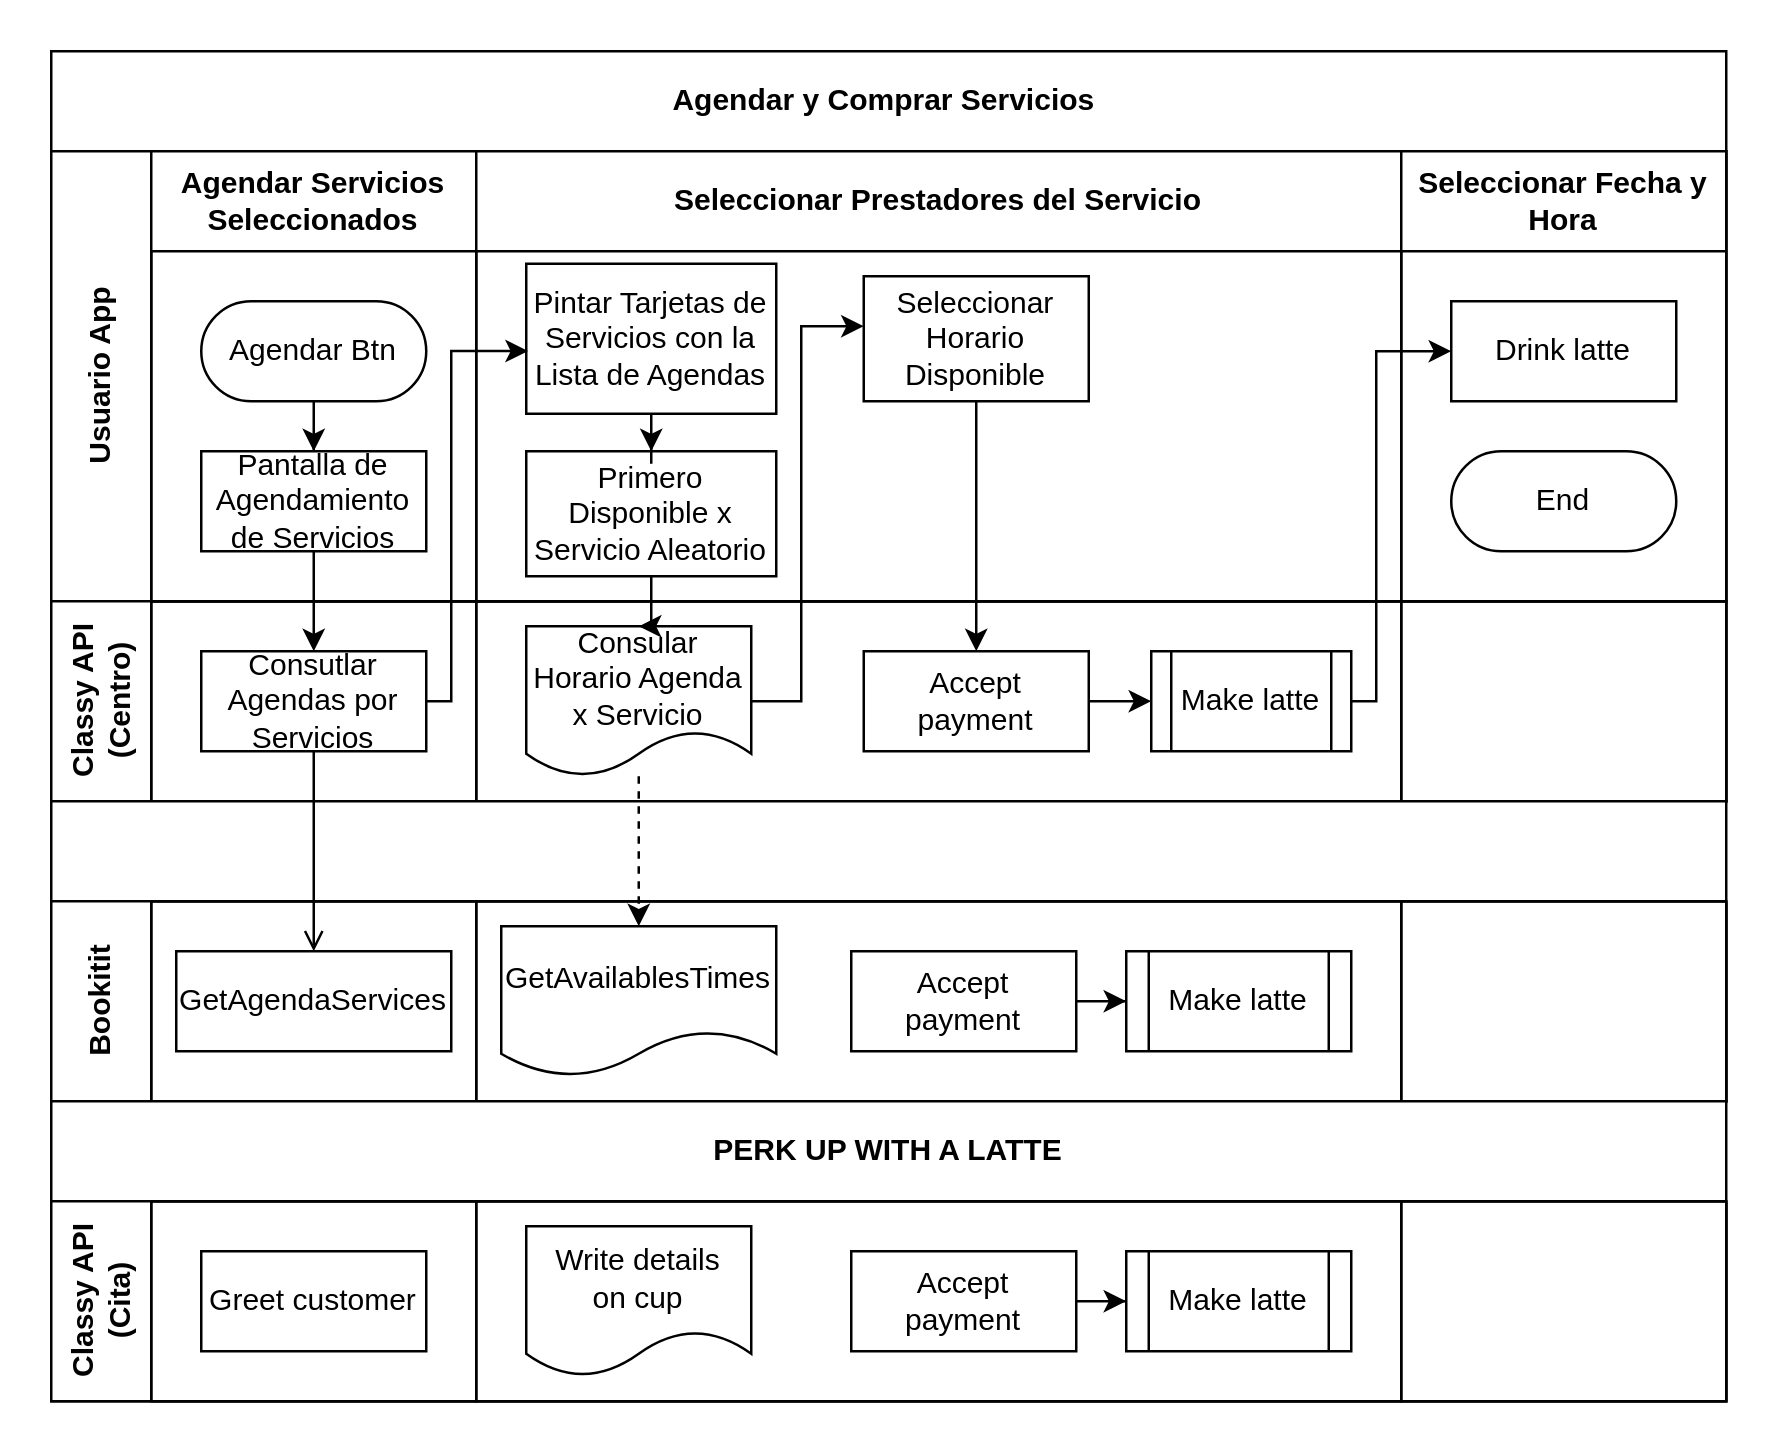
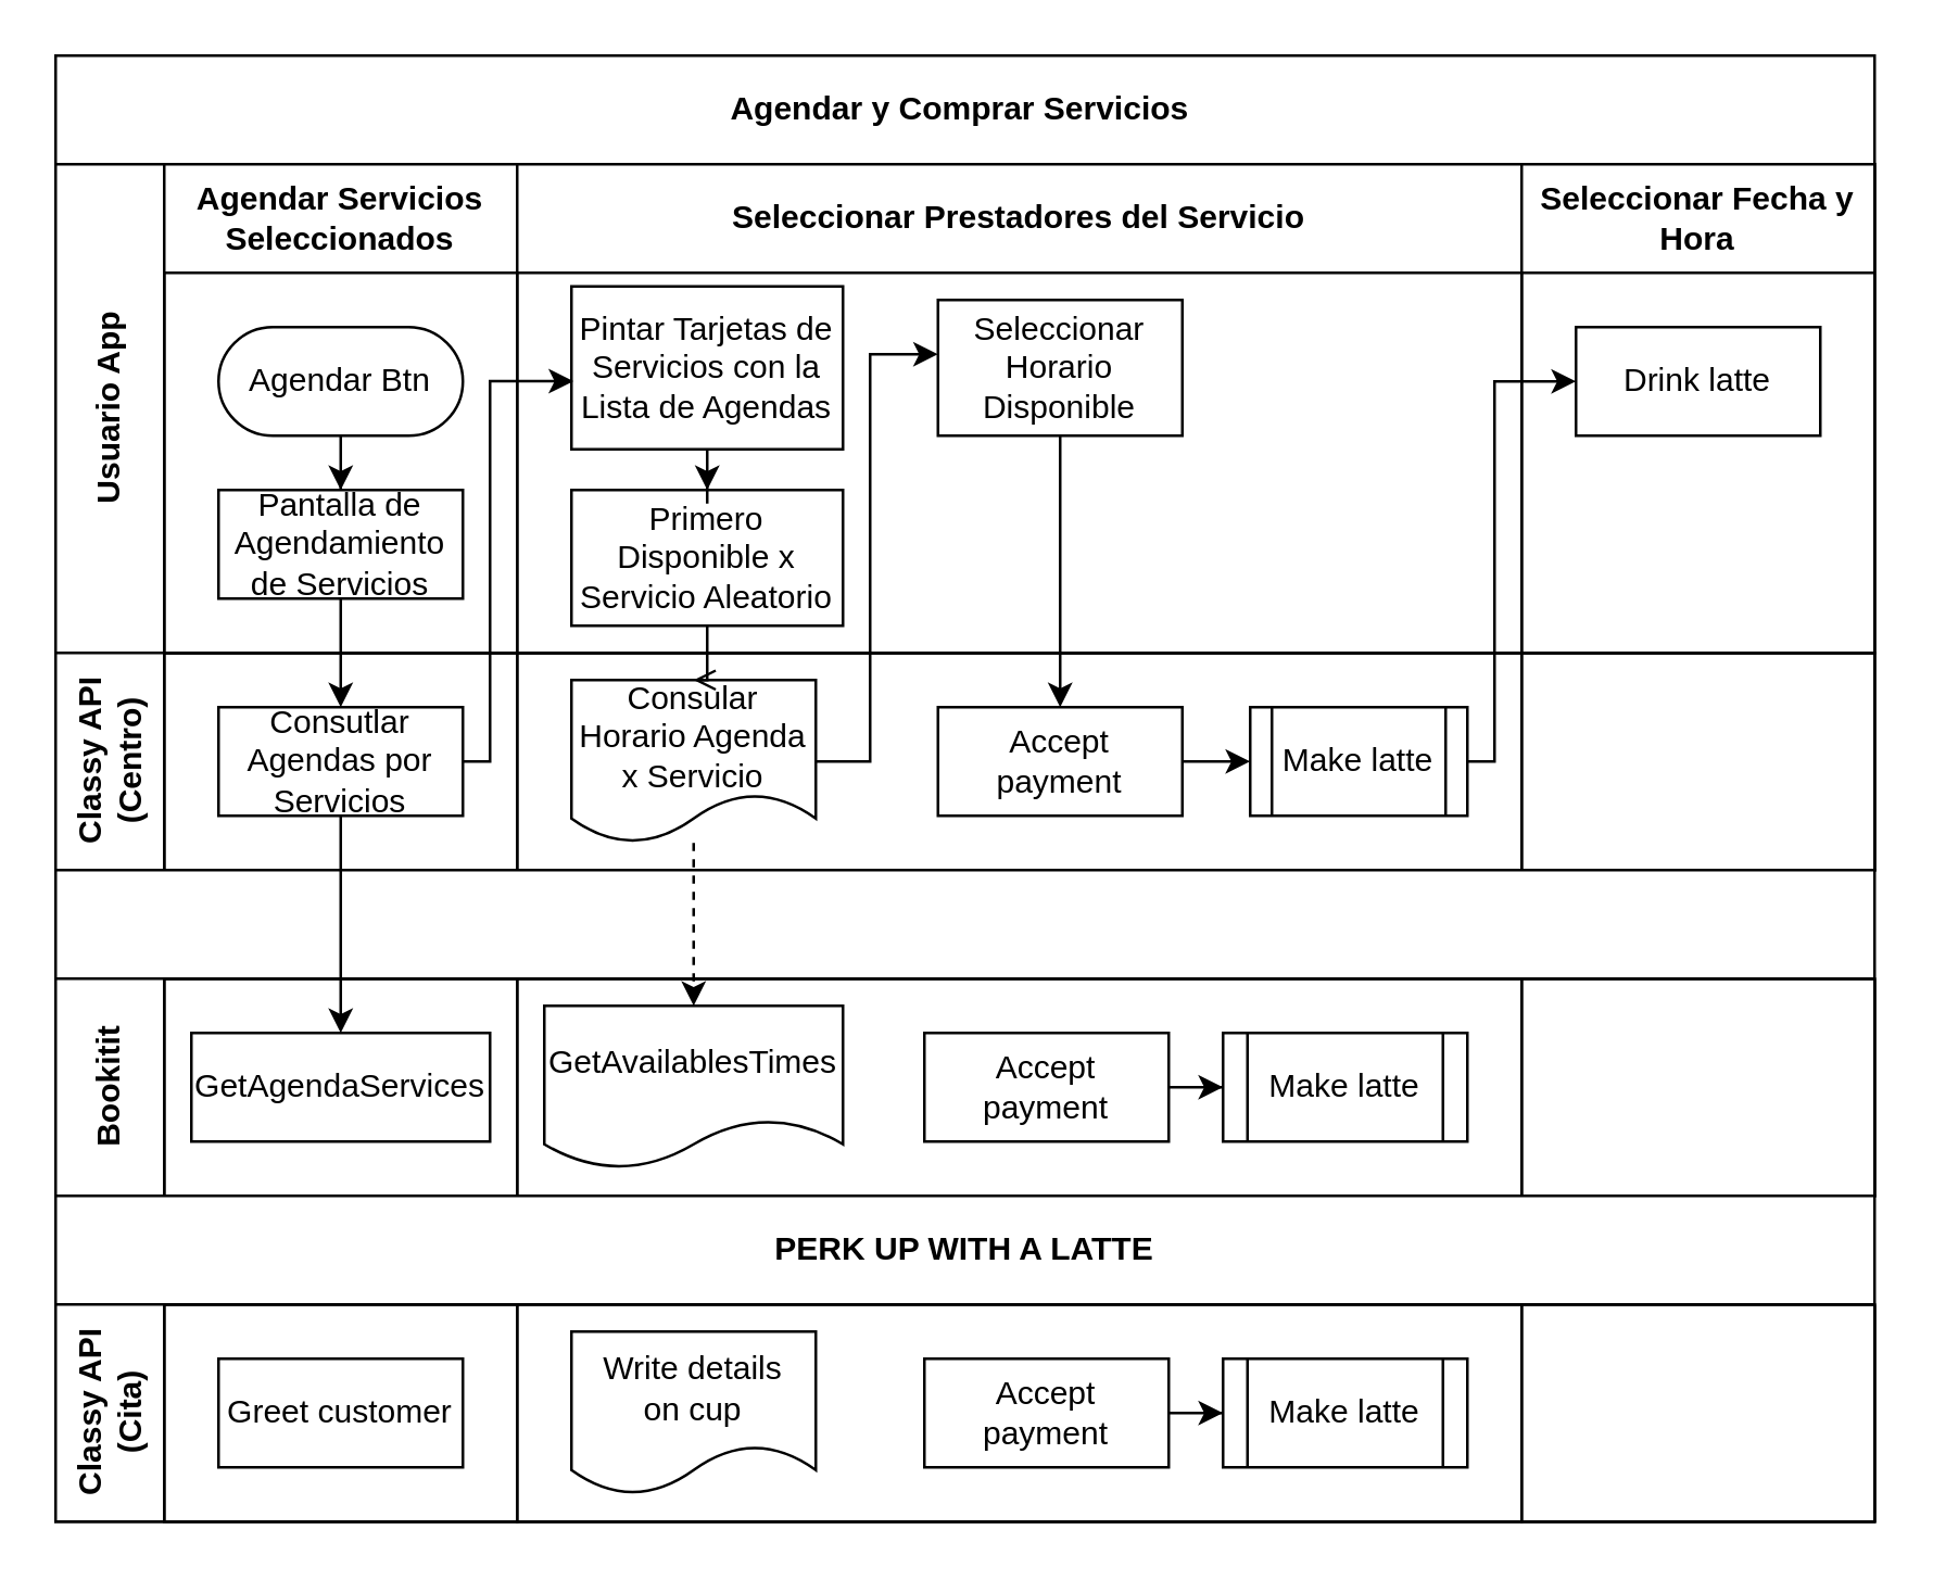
  <mxCell id="0" />
  <mxCell id="1" parent="0" />
  <mxCell id="2" value="Agendar y Comprar Servicios&amp;nbsp;" style="shape=table;childLayout=tableLayout;rowLines=0;columnLines=0;startSize=40;html=1;whiteSpace=wrap;collapsible=0;recursiveResize=0;expand=0;fontStyle=1" parent="1" vertex="1"><mxGeometry x="20" y="20" width="670" height="300" as="geometry" /></mxCell>
  <mxCell id="3" value="" style="edgeStyle=orthogonalEdgeStyle;rounded=0;orthogonalLoop=1;jettySize=auto;html=1;" parent="2" source="8" target="19" edge="1"><mxGeometry relative="1" as="geometry" /></mxCell>
  <mxCell id="4" value="Usuario App" style="swimlane;horizontal=0;points=[[0,0.5],[1,0.5]];portConstraint=eastwest;startSize=40;html=1;whiteSpace=wrap;collapsible=0;recursiveResize=0;expand=0;" parent="2" vertex="1"><mxGeometry y="40" width="670" height="180" as="geometry" /></mxCell>
  <mxCell id="5" value="Agendar Servicios Seleccionados" style="swimlane;connectable=0;startSize=40;html=1;whiteSpace=wrap;collapsible=0;recursiveResize=0;expand=0;" parent="4" vertex="1"><mxGeometry x="40" width="130" height="180" as="geometry" /></mxCell>
  <mxCell id="6" style="edgeStyle=orthogonalEdgeStyle;rounded=0;orthogonalLoop=1;jettySize=auto;html=1;" parent="5" source="7" target="8" edge="1"><mxGeometry relative="1" as="geometry" /></mxCell>
  <mxCell id="7" value="Agendar Btn" style="rounded=1;whiteSpace=wrap;html=1;arcSize=50;" parent="5" vertex="1"><mxGeometry x="20" y="60" width="90" height="40" as="geometry" /></mxCell>
  <mxCell id="8" value="Pantalla de Agendamiento de Servicios" style="rounded=0;whiteSpace=wrap;html=1;" parent="5" vertex="1"><mxGeometry x="20" y="120" width="90" height="40" as="geometry" /></mxCell>
  <mxCell id="9" value="Seleccionar Prestadores del Servicio" style="swimlane;connectable=0;startSize=40;html=1;whiteSpace=wrap;collapsible=0;recursiveResize=0;expand=0;" parent="4" vertex="1"><mxGeometry x="170" width="370" height="180" as="geometry" /></mxCell>
  <mxCell id="10" value="Primero Disponible x Servicio Aleatorio" style="rounded=0;whiteSpace=wrap;html=1;" parent="9" vertex="1"><mxGeometry x="20" y="120" width="100" height="50" as="geometry" /></mxCell>
  <mxCell id="11" value="Seleccionar Horario Disponible" style="rounded=0;whiteSpace=wrap;html=1;" parent="9" vertex="1"><mxGeometry x="155" y="50" width="90" height="50" as="geometry" /></mxCell>
  <mxCell id="12" style="edgeStyle=orthogonalEdgeStyle;rounded=0;orthogonalLoop=1;jettySize=auto;html=1;" edge="1" parent="9" source="13" target="10"><mxGeometry relative="1" as="geometry" /></mxCell>
  <mxCell id="13" value="Pintar Tarjetas de Servicios con la Lista de Agendas" style="rounded=0;whiteSpace=wrap;html=1;" vertex="1" parent="9"><mxGeometry x="20" y="45" width="100" height="60" as="geometry" /></mxCell>
  <mxCell id="14" value="Seleccionar Fecha y Hora" style="swimlane;connectable=0;startSize=40;html=1;whiteSpace=wrap;collapsible=0;recursiveResize=0;expand=0;" parent="4" vertex="1"><mxGeometry x="540" width="130" height="180" as="geometry" /></mxCell>
  <mxCell id="15" value="Drink latte" style="rounded=0;whiteSpace=wrap;html=1;" parent="14" vertex="1"><mxGeometry x="20" y="60" width="90" height="40" as="geometry" /></mxCell>
- <mxCell id="16" value="End" style="rounded=1;whiteSpace=wrap;html=1;arcSize=50;" parent="14" vertex="1"><mxGeometry x="20" y="120" width="90" height="40" as="geometry" /></mxCell>
  <mxCell id="17" value="Classy API (Centro)" style="swimlane;horizontal=0;points=[[0,0.5],[1,0.5]];portConstraint=eastwest;startSize=40;html=1;whiteSpace=wrap;collapsible=0;recursiveResize=0;expand=0;" parent="2" vertex="1"><mxGeometry y="220" width="670" height="80" as="geometry" /></mxCell>
  <mxCell id="18" value="" style="swimlane;connectable=0;startSize=0;html=1;whiteSpace=wrap;collapsible=0;recursiveResize=0;expand=0;" parent="17" vertex="1"><mxGeometry x="40" width="130" height="80" as="geometry" /></mxCell>
  <mxCell id="19" value="Consutlar Agendas por Servicios" style="rounded=0;whiteSpace=wrap;html=1;" parent="18" vertex="1"><mxGeometry x="20" y="20" width="90" height="40" as="geometry" /></mxCell>
  <mxCell id="20" value="" style="swimlane;connectable=0;startSize=0;html=1;whiteSpace=wrap;collapsible=0;recursiveResize=0;expand=0;" parent="17" vertex="1"><mxGeometry x="170" width="370" height="80" as="geometry" /></mxCell>
  <mxCell id="21" value="" style="edgeStyle=orthogonalEdgeStyle;rounded=0;orthogonalLoop=1;jettySize=auto;html=1;" parent="20" source="22" target="24" edge="1"><mxGeometry relative="1" as="geometry" /></mxCell>
  <mxCell id="22" value="Accept&lt;br&gt;payment" style="rounded=0;whiteSpace=wrap;html=1;" parent="20" vertex="1"><mxGeometry x="155" y="20" width="90" height="40" as="geometry" /></mxCell>
  <mxCell id="23" value="Consular Horario Agenda x Servicio" style="shape=document;whiteSpace=wrap;html=1;boundedLbl=1;" parent="20" vertex="1"><mxGeometry x="20" y="10" width="90" height="60" as="geometry" /></mxCell>
  <mxCell id="24" value="Make latte" style="shape=process;whiteSpace=wrap;html=1;backgroundOutline=1;" parent="20" vertex="1"><mxGeometry x="270" y="20" width="80" height="40" as="geometry" /></mxCell>
  <mxCell id="25" value="" style="swimlane;connectable=0;startSize=0;html=1;whiteSpace=wrap;collapsible=0;recursiveResize=0;expand=0;" parent="17" vertex="1"><mxGeometry x="540" width="130" height="80" as="geometry" /></mxCell>
  <mxCell id="26" value="" style="edgeStyle=orthogonalEdgeStyle;rounded=0;orthogonalLoop=1;jettySize=auto;html=1;entryX=0.007;entryY=0.582;entryDx=0;entryDy=0;entryPerimeter=0;" parent="2" source="19" target="13" edge="1"><mxGeometry relative="1" as="geometry"><Array as="points"><mxPoint x="160" y="260" /><mxPoint x="160" y="120" /></Array></mxGeometry></mxCell>
- <mxCell id="27" value="" style="edgeStyle=orthogonalEdgeStyle;rounded=0;orthogonalLoop=1;jettySize=auto;html=1;" parent="2" source="10" target="23" edge="1"><mxGeometry relative="1" as="geometry" /></mxCell>
+ <mxCell id="27" value="" style="edgeStyle=orthogonalEdgeStyle;rounded=0;orthogonalLoop=1;jettySize=auto;html=1;endArrow=open;" parent="2" source="10" target="23" edge="1"><mxGeometry relative="1" as="geometry" /></mxCell>
  <mxCell id="28" value="" style="edgeStyle=orthogonalEdgeStyle;rounded=0;orthogonalLoop=1;jettySize=auto;html=1;" parent="2" source="23" target="11" edge="1"><mxGeometry relative="1" as="geometry"><Array as="points"><mxPoint x="300" y="260" /><mxPoint x="300" y="110" /></Array></mxGeometry></mxCell>
  <mxCell id="29" value="" style="edgeStyle=orthogonalEdgeStyle;rounded=0;orthogonalLoop=1;jettySize=auto;html=1;" parent="2" source="11" target="22" edge="1"><mxGeometry relative="1" as="geometry" /></mxCell>
  <mxCell id="30" style="edgeStyle=orthogonalEdgeStyle;rounded=0;orthogonalLoop=1;jettySize=auto;html=1;" parent="2" source="24" target="15" edge="1"><mxGeometry relative="1" as="geometry"><Array as="points"><mxPoint x="530" y="260" /><mxPoint x="530" y="120" /></Array></mxGeometry></mxCell>
  <mxCell id="31" value="" style="shape=table;childLayout=tableLayout;rowLines=0;columnLines=0;startSize=40;html=1;whiteSpace=wrap;collapsible=0;recursiveResize=0;expand=0;fontStyle=1" vertex="1" parent="1"><mxGeometry x="20" y="320" width="670" height="120" as="geometry" /></mxCell>
  <mxCell id="32" value="Bookitit" style="swimlane;horizontal=0;points=[[0,0.5],[1,0.5]];portConstraint=eastwest;startSize=40;html=1;whiteSpace=wrap;collapsible=0;recursiveResize=0;expand=0;" vertex="1" parent="31"><mxGeometry y="40" width="670" height="80" as="geometry" /></mxCell>
  <mxCell id="33" value="" style="swimlane;connectable=0;startSize=0;html=1;whiteSpace=wrap;collapsible=0;recursiveResize=0;expand=0;" vertex="1" parent="32"><mxGeometry x="40" width="130" height="80" as="geometry" /></mxCell>
  <mxCell id="34" value="GetAgendaServices" style="rounded=0;whiteSpace=wrap;html=1;" vertex="1" parent="33"><mxGeometry x="10" y="20" width="110" height="40" as="geometry" /></mxCell>
  <mxCell id="35" value="" style="swimlane;connectable=0;startSize=0;html=1;whiteSpace=wrap;collapsible=0;recursiveResize=0;expand=0;" vertex="1" parent="32"><mxGeometry x="170" width="370" height="80" as="geometry" /></mxCell>
  <mxCell id="36" value="" style="edgeStyle=orthogonalEdgeStyle;rounded=0;orthogonalLoop=1;jettySize=auto;html=1;" edge="1" parent="35" source="37" target="39"><mxGeometry relative="1" as="geometry" /></mxCell>
  <mxCell id="37" value="Accept&lt;br&gt;payment" style="rounded=0;whiteSpace=wrap;html=1;" vertex="1" parent="35"><mxGeometry x="150" y="20" width="90" height="40" as="geometry" /></mxCell>
  <mxCell id="38" value="GetAvailablesTimes" style="shape=document;whiteSpace=wrap;html=1;boundedLbl=1;" vertex="1" parent="35"><mxGeometry x="10" y="10" width="110" height="60" as="geometry" /></mxCell>
  <mxCell id="39" value="Make latte" style="shape=process;whiteSpace=wrap;html=1;backgroundOutline=1;" vertex="1" parent="35"><mxGeometry x="260" y="20" width="90" height="40" as="geometry" /></mxCell>
  <mxCell id="40" value="" style="swimlane;connectable=0;startSize=0;html=1;whiteSpace=wrap;collapsible=0;recursiveResize=0;expand=0;" vertex="1" parent="32"><mxGeometry x="540" width="130" height="80" as="geometry" /></mxCell>
  <mxCell id="41" value="PERK UP WITH A LATTE" style="shape=table;childLayout=tableLayout;rowLines=0;columnLines=0;startSize=40;html=1;whiteSpace=wrap;collapsible=0;recursiveResize=0;expand=0;fontStyle=1" vertex="1" parent="1"><mxGeometry x="20" y="440" width="670" height="120" as="geometry" /></mxCell>
  <mxCell id="42" value="Classy API (Cita)" style="swimlane;horizontal=0;points=[[0,0.5],[1,0.5]];portConstraint=eastwest;startSize=40;html=1;whiteSpace=wrap;collapsible=0;recursiveResize=0;expand=0;" vertex="1" parent="41"><mxGeometry y="40" width="670" height="80" as="geometry" /></mxCell>
  <mxCell id="43" value="" style="swimlane;connectable=0;startSize=0;html=1;whiteSpace=wrap;collapsible=0;recursiveResize=0;expand=0;" vertex="1" parent="42"><mxGeometry x="40" width="130" height="80" as="geometry" /></mxCell>
  <mxCell id="44" value="Greet customer" style="rounded=0;whiteSpace=wrap;html=1;" vertex="1" parent="43"><mxGeometry x="20" y="20" width="90" height="40" as="geometry" /></mxCell>
  <mxCell id="45" value="" style="swimlane;connectable=0;startSize=0;html=1;whiteSpace=wrap;collapsible=0;recursiveResize=0;expand=0;" vertex="1" parent="42"><mxGeometry x="170" width="370" height="80" as="geometry" /></mxCell>
  <mxCell id="46" value="" style="edgeStyle=orthogonalEdgeStyle;rounded=0;orthogonalLoop=1;jettySize=auto;html=1;" edge="1" parent="45" source="47" target="49"><mxGeometry relative="1" as="geometry" /></mxCell>
  <mxCell id="47" value="Accept&lt;br&gt;payment" style="rounded=0;whiteSpace=wrap;html=1;" vertex="1" parent="45"><mxGeometry x="150" y="20" width="90" height="40" as="geometry" /></mxCell>
  <mxCell id="48" value="Write details&lt;br&gt;on cup" style="shape=document;whiteSpace=wrap;html=1;boundedLbl=1;" vertex="1" parent="45"><mxGeometry x="20" y="10" width="90" height="60" as="geometry" /></mxCell>
  <mxCell id="49" value="Make latte" style="shape=process;whiteSpace=wrap;html=1;backgroundOutline=1;" vertex="1" parent="45"><mxGeometry x="260" y="20" width="90" height="40" as="geometry" /></mxCell>
  <mxCell id="50" value="" style="swimlane;connectable=0;startSize=0;html=1;whiteSpace=wrap;collapsible=0;recursiveResize=0;expand=0;" vertex="1" parent="42"><mxGeometry x="540" width="130" height="80" as="geometry" /></mxCell>
- <mxCell id="51" style="edgeStyle=orthogonalEdgeStyle;rounded=0;orthogonalLoop=1;jettySize=auto;html=1;endArrow=open;" edge="1" parent="1" source="19" target="34"><mxGeometry relative="1" as="geometry" /></mxCell>
+ <mxCell id="51" style="edgeStyle=orthogonalEdgeStyle;rounded=0;orthogonalLoop=1;jettySize=auto;html=1;" edge="1" parent="1" source="19" target="34"><mxGeometry relative="1" as="geometry" /></mxCell>
  <mxCell id="52" style="edgeStyle=orthogonalEdgeStyle;rounded=0;orthogonalLoop=1;jettySize=auto;html=1;dashed=1;" edge="1" parent="1" source="23" target="38"><mxGeometry relative="1" as="geometry" /></mxCell>
